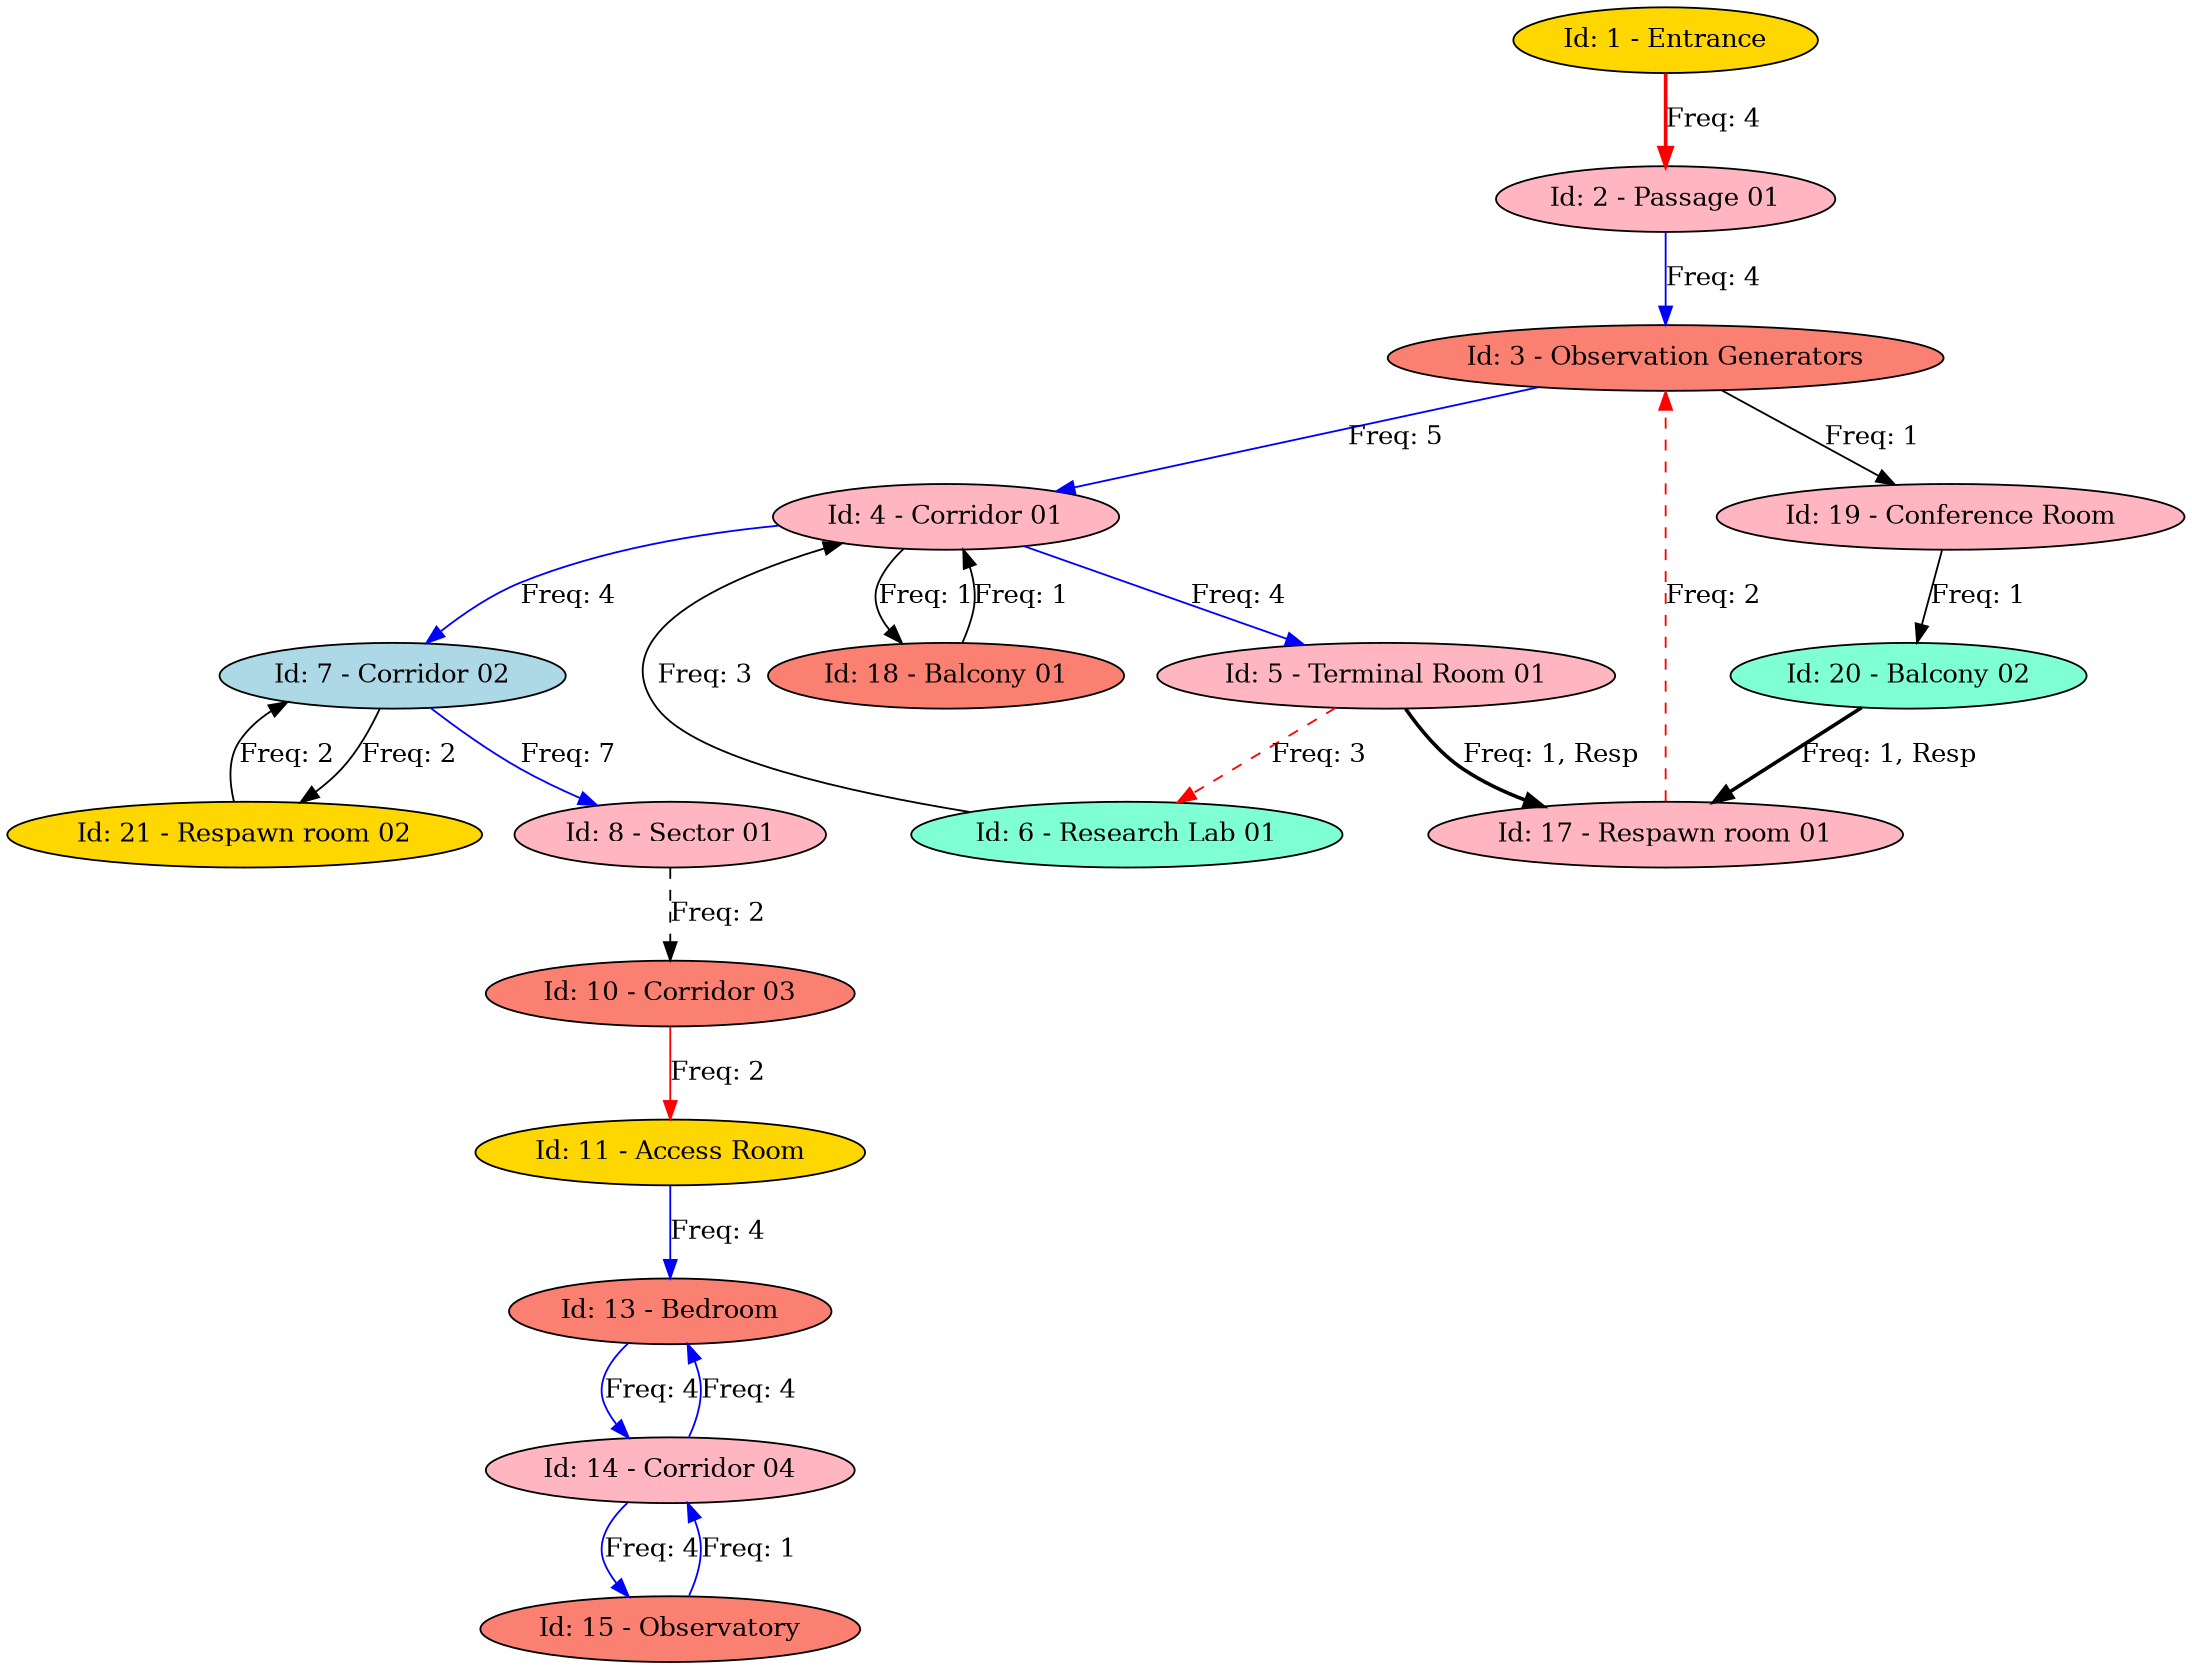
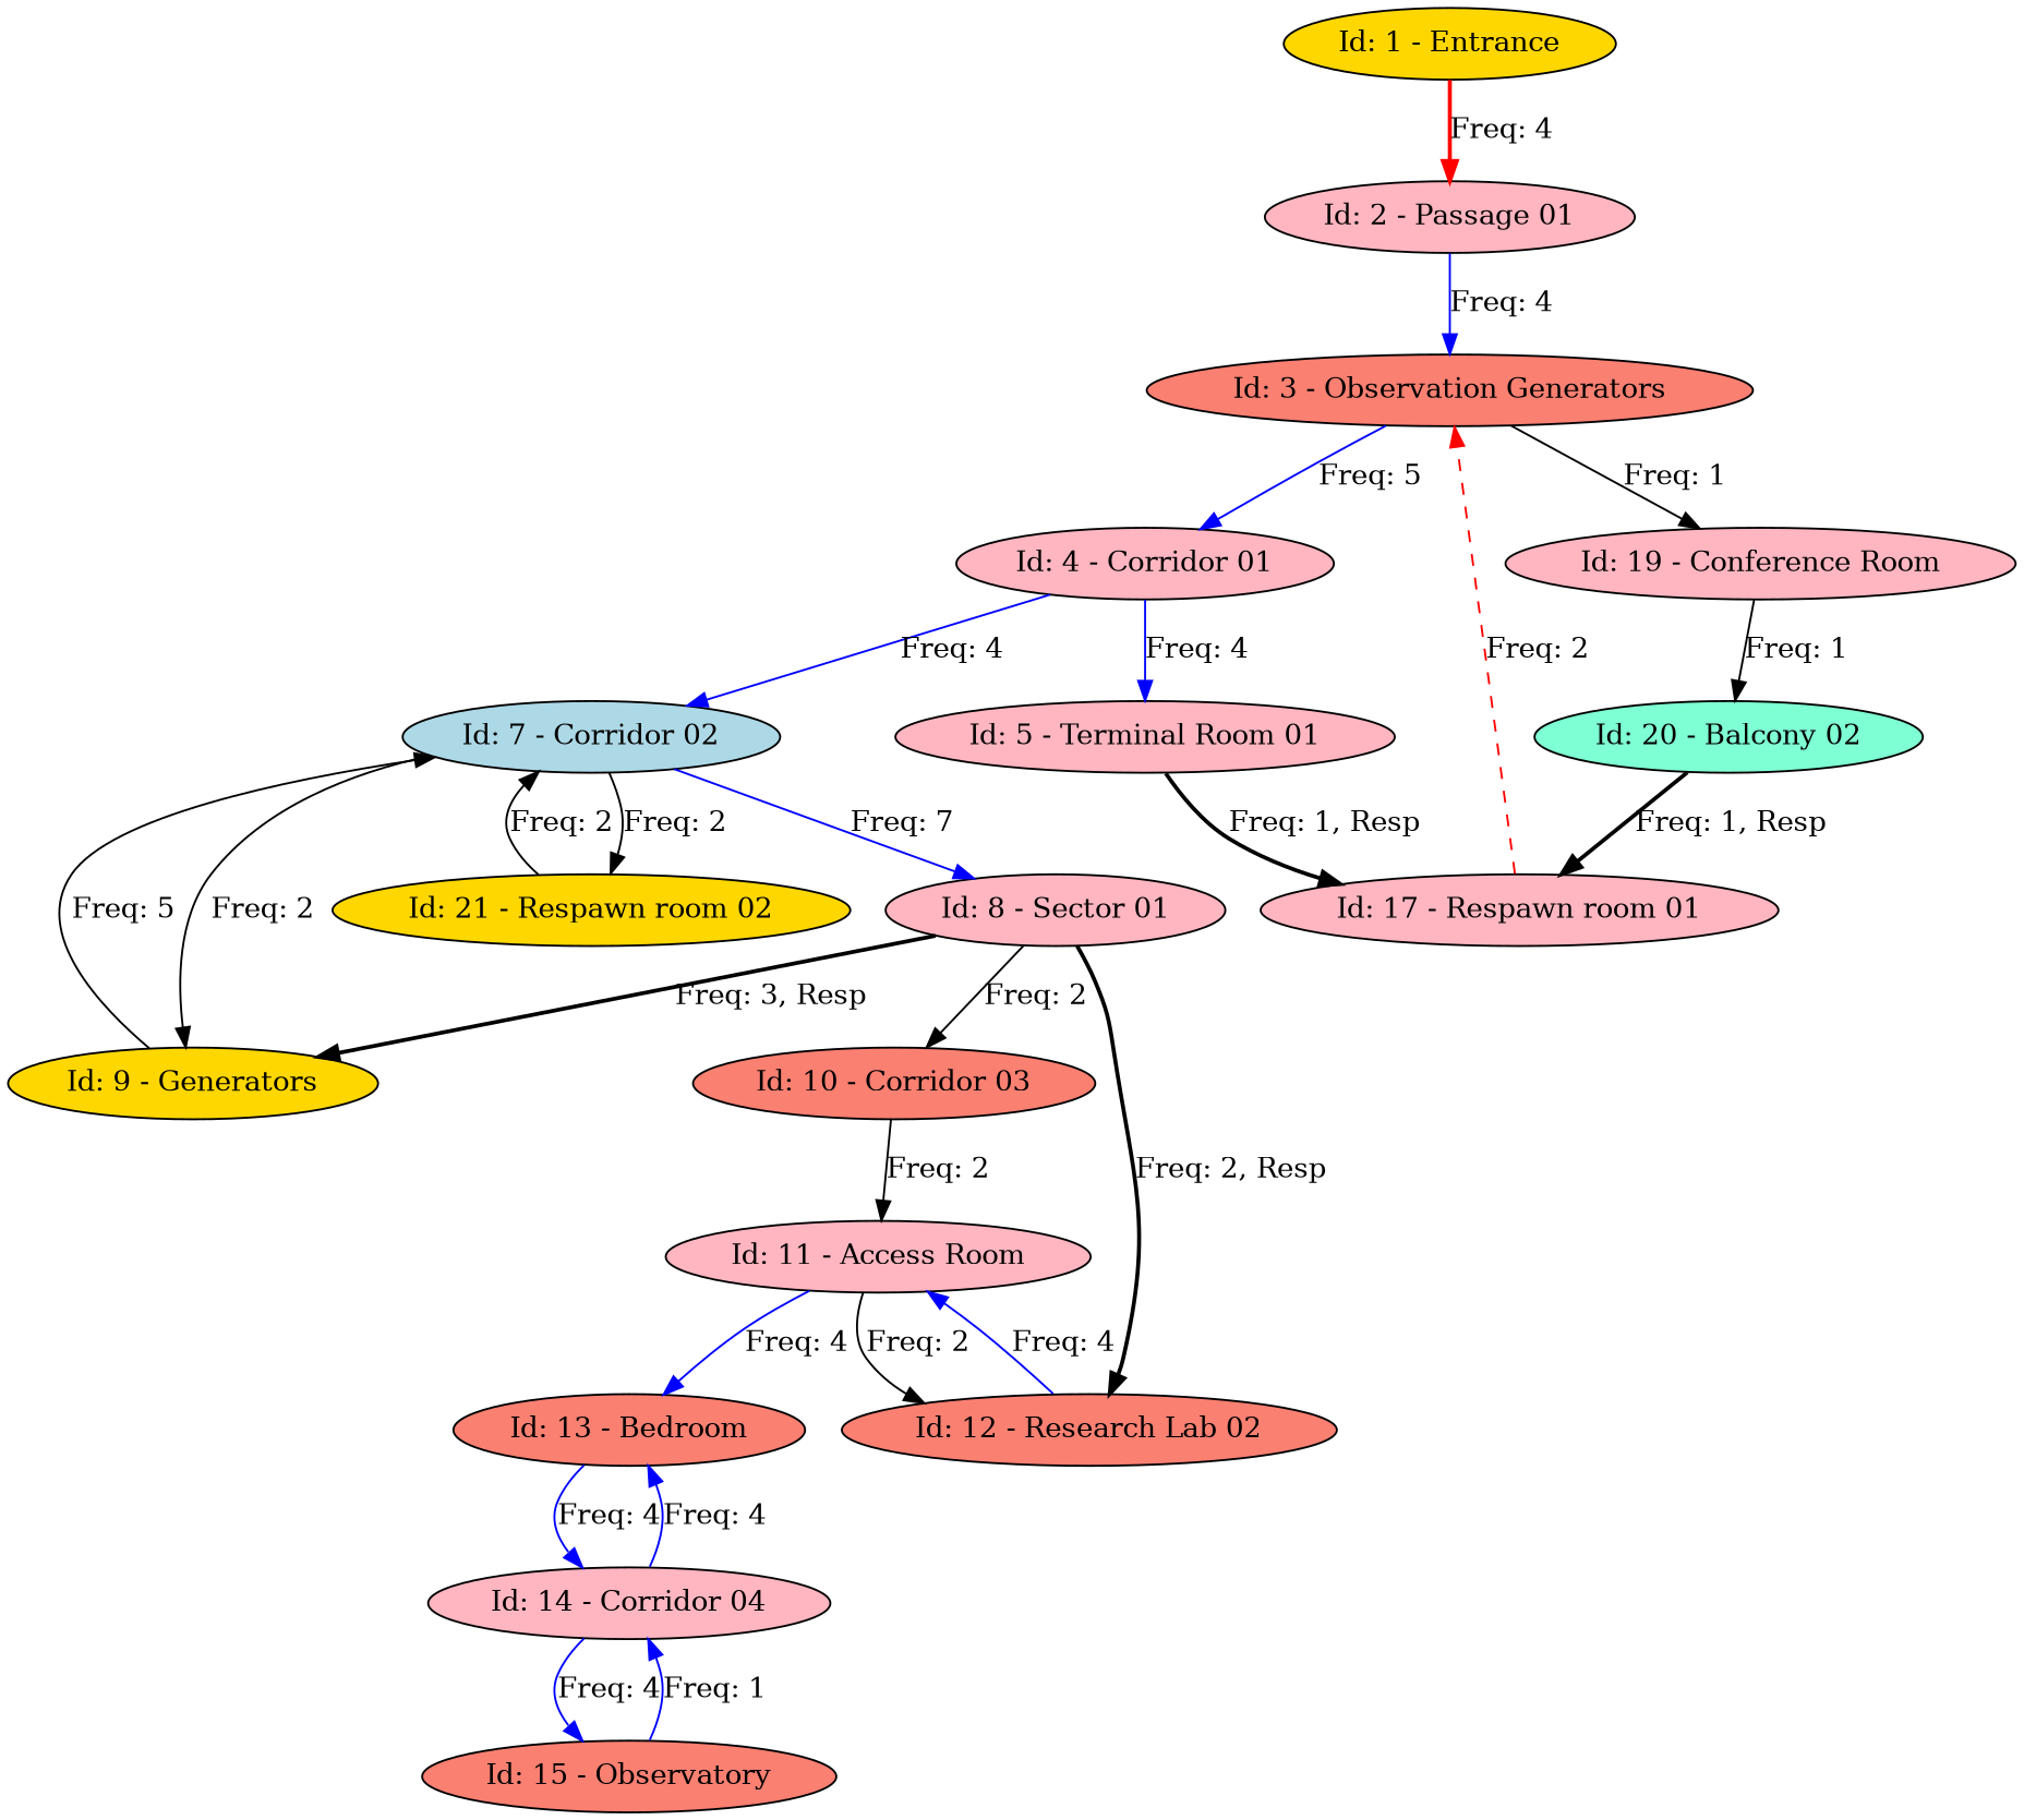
  digraph {
    node [fillcolor=lightpink style=filled]
    edge [color=black constraint=true]
    n1 [fillcolor=gold label="Id: 1 - Entrance"]
    n2 [label="Id: 2 - Passage 01"]
    n3 [fillcolor=salmon label="Id: 3 - Observation Generators"]
    n4 [label="Id: 4 - Corridor 01"]
    n5 [label="Id: 19 - Conference Room"]
    n6 [label="Id: 5 - Terminal Room 01"]
    n7 [fillcolor=lightblue label="Id: 7 - Corridor 02"]
-   n8 [fillcolor=salmon label="Id: 18 - Balcony 01"]
    n9 [fillcolor=aquamarine label="Id: 20 - Balcony 02"]
-   n10 [fillcolor=aquamarine label="Id: 6 - Research Lab 01"]
    n11 [label="Id: 17 - Respawn room 01"]
    n12 [label="Id: 8 - Sector 01"]
+   n13 [fillcolor=gold label="Id: 9 - Generators"]
    n14 [fillcolor=gold label="Id: 21 - Respawn room 02"]
    n15 [fillcolor=salmon label="Id: 10 - Corridor 03"]
-   n17 [fillcolor=gold label="Id: 11 - Access Room"]
+   n16 [fillcolor=salmon label="Id: 12 - Research Lab 02"]
+   n17 [label="Id: 11 - Access Room"]
    n18 [fillcolor=salmon label="Id: 13 - Bedroom"]
    n19 [label="Id: 14 - Corridor 04"]
    n20 [fillcolor=salmon label="Id: 15 - Observatory"]
    n1 -> n2 [color=red label="Freq: 4" style=bold]
    n2 -> n3 [color=blue label="Freq: 4"]
    n3 -> n4 [color=blue label="Freq: 5"]
    n3 -> n5 [label="Freq: 1"]
    n4 -> n6 [color=blue label="Freq: 4"]
    n4 -> n7 [color=blue label="Freq: 4"]
-   n4 -> n8 [label="Freq: 1"]
    n5 -> n9 [label="Freq: 1"]
-   n6 -> n10 [color=red label="Freq: 3" style=dashed]
    n6 -> n11 [label="Freq: 1, Resp" style=bold]
    n7 -> n12 [color=blue label="Freq: 7"]
+   n7 -> n13 [label="Freq: 2"]
    n7 -> n14 [label="Freq: 2"]
-   n8 -> n4 [label="Freq: 1"]
    n9 -> n11 [label="Freq: 1, Resp" style=bold]
-   n10 -> n4 [label="Freq: 3"]
    n11 -> n3 [color=red label="Freq: 2" style=dashed]
-   n12 -> n15 [label="Freq: 2" style=dashed]
+   n12 -> n13 [label="Freq: 3, Resp" style=bold]
+   n12 -> n15 [label="Freq: 2"]
+   n12 -> n16 [label="Freq: 2, Resp" style=bold]
+   n13 -> n7 [label="Freq: 5"]
    n14 -> n7 [label="Freq: 2"]
-   n15 -> n17 [color=red label="Freq: 2"]
+   n15 -> n17 [label="Freq: 2"]
+   n16 -> n17 [color=blue label="Freq: 4"]
+   n17 -> n16 [label="Freq: 2"]
    n17 -> n18 [color=blue label="Freq: 4"]
    n18 -> n19 [color=blue label="Freq: 4"]
    n19 -> n18 [color=blue label="Freq: 4"]
    n19 -> n20 [color=blue label="Freq: 4"]
    n20 -> n19 [color=blue label="Freq: 1"]
  }
